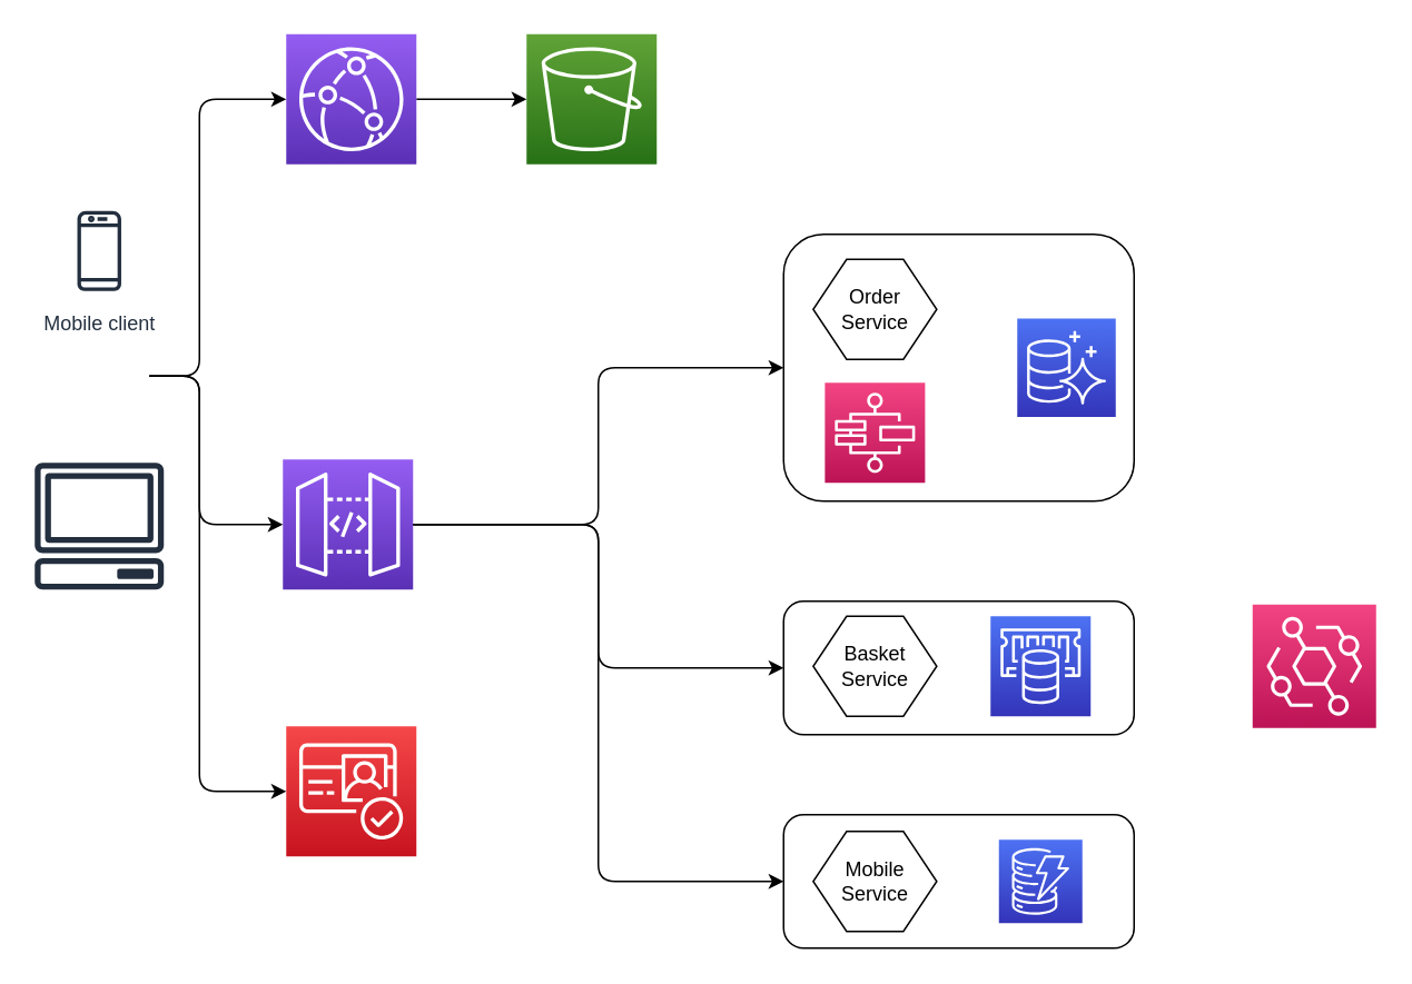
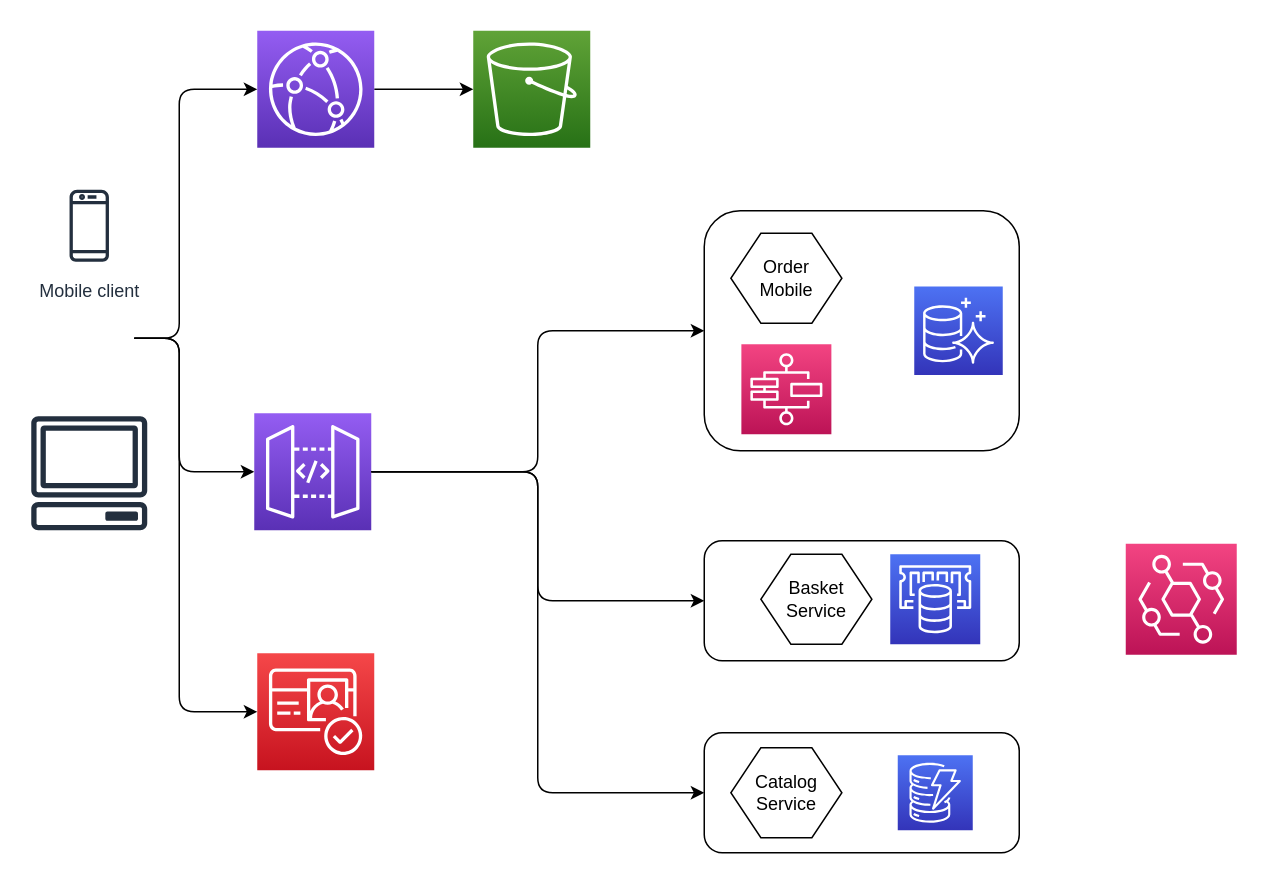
  <mxCell id="0" />
  <mxCell id="1" parent="0" />
  <mxCell id="2" value="" style="outlineConnect=0;fontColor=#232F3E;gradientColor=#60A337;gradientDirection=north;fillColor=#277116;strokeColor=#ffffff;dashed=0;verticalLabelPosition=bottom;verticalAlign=top;align=center;html=1;fontSize=12;fontStyle=0;aspect=fixed;shape=mxgraph.aws4.resourceIcon;resIcon=mxgraph.aws4.s3;" parent="1" vertex="1"><mxGeometry x="315" y="20" width="78" height="78" as="geometry" /></mxCell>
  <mxCell id="3" value="" style="edgeStyle=orthogonalEdgeStyle;rounded=0;orthogonalLoop=1;jettySize=auto;html=1;" parent="1" source="4" target="2" edge="1"><mxGeometry relative="1" as="geometry" /></mxCell>
  <mxCell id="4" value="" style="outlineConnect=0;fontColor=#232F3E;gradientColor=#945DF2;gradientDirection=north;fillColor=#5A30B5;strokeColor=#ffffff;dashed=0;verticalLabelPosition=bottom;verticalAlign=top;align=center;html=1;fontSize=12;fontStyle=0;aspect=fixed;shape=mxgraph.aws4.resourceIcon;resIcon=mxgraph.aws4.cloudfront;" parent="1" vertex="1"><mxGeometry x="171" y="20" width="78" height="78" as="geometry" /></mxCell>
  <mxCell id="5" value="" style="edgeStyle=orthogonalEdgeStyle;orthogonalLoop=1;jettySize=auto;html=1;rounded=1;" parent="1" source="6" target="16" edge="1"><mxGeometry relative="1" as="geometry"><mxPoint x="327" y="314" as="targetPoint" /></mxGeometry></mxCell>
  <mxCell id="6" value="" style="outlineConnect=0;fontColor=#232F3E;gradientColor=#945DF2;gradientDirection=north;fillColor=#5A30B5;strokeColor=#ffffff;dashed=0;verticalLabelPosition=bottom;verticalAlign=top;align=center;html=1;fontSize=12;fontStyle=0;aspect=fixed;shape=mxgraph.aws4.resourceIcon;resIcon=mxgraph.aws4.api_gateway;" parent="1" vertex="1"><mxGeometry x="169" y="275" width="78" height="78" as="geometry" /></mxCell>
  <mxCell id="7" value="" style="outlineConnect=0;fontColor=#232F3E;gradientColor=#F54749;gradientDirection=north;fillColor=#C7131F;strokeColor=#ffffff;dashed=0;verticalLabelPosition=bottom;verticalAlign=top;align=center;html=1;fontSize=12;fontStyle=0;aspect=fixed;shape=mxgraph.aws4.resourceIcon;resIcon=mxgraph.aws4.cognito;" parent="1" vertex="1"><mxGeometry x="171" y="435" width="78" height="78" as="geometry" /></mxCell>
  <mxCell id="8" value="" style="edgeStyle=orthogonalEdgeStyle;rounded=1;orthogonalLoop=1;jettySize=auto;html=1;" parent="1" target="6" edge="1"><mxGeometry relative="1" as="geometry"><mxPoint x="89" y="225" as="sourcePoint" /><Array as="points"><mxPoint x="119" y="225" /><mxPoint x="119" y="314" /></Array></mxGeometry></mxCell>
  <mxCell id="9" value="Mobile client" style="outlineConnect=0;fontColor=#232F3E;gradientColor=none;strokeColor=#232F3E;fillColor=#ffffff;dashed=0;verticalLabelPosition=bottom;verticalAlign=top;align=center;html=1;fontSize=12;fontStyle=0;aspect=fixed;shape=mxgraph.aws4.resourceIcon;resIcon=mxgraph.aws4.mobile_client;" parent="1" vertex="1"><mxGeometry x="29" y="120" width="60" height="60" as="geometry" /></mxCell>
  <mxCell id="10" value="" style="outlineConnect=0;fontColor=#232F3E;gradientColor=none;fillColor=#232F3E;strokeColor=none;dashed=0;verticalLabelPosition=bottom;verticalAlign=top;align=center;html=1;fontSize=12;fontStyle=0;aspect=fixed;pointerEvents=1;shape=mxgraph.aws4.client;" parent="1" vertex="1"><mxGeometry x="20" y="277" width="78" height="76" as="geometry" /></mxCell>
  <mxCell id="11" value="" style="edgeStyle=orthogonalEdgeStyle;rounded=1;orthogonalLoop=1;jettySize=auto;html=1;" parent="1" target="4" edge="1"><mxGeometry relative="1" as="geometry"><mxPoint x="89" y="225" as="sourcePoint" /><mxPoint x="169" y="89" as="targetPoint" /><Array as="points"><mxPoint x="119" y="225" /><mxPoint x="119" y="59" /></Array></mxGeometry></mxCell>
  <mxCell id="12" value="" style="edgeStyle=orthogonalEdgeStyle;rounded=1;orthogonalLoop=1;jettySize=auto;html=1;" parent="1" target="7" edge="1"><mxGeometry relative="1" as="geometry"><mxPoint x="89" y="225" as="sourcePoint" /><mxPoint x="179" y="324" as="targetPoint" /><Array as="points"><mxPoint x="119" y="225" /><mxPoint x="119" y="474" /></Array></mxGeometry></mxCell>
  <mxCell id="13" value="" style="rounded=1;whiteSpace=wrap;html=1;" parent="1" vertex="1"><mxGeometry x="469" y="488" width="210" height="80" as="geometry" /></mxCell>
- <mxCell id="14" value="Mobile&lt;br&gt;Service" style="shape=hexagon;perimeter=hexagonPerimeter2;whiteSpace=wrap;html=1;fixedSize=1;" parent="1" vertex="1"><mxGeometry x="486.75" y="498" width="74" height="60" as="geometry" /></mxCell>
+ <mxCell id="14" value="Catalog&lt;br&gt;Service" style="shape=hexagon;perimeter=hexagonPerimeter2;whiteSpace=wrap;html=1;fixedSize=1;" parent="1" vertex="1"><mxGeometry x="486.75" y="498" width="74" height="60" as="geometry" /></mxCell>
  <mxCell id="15" value="" style="outlineConnect=0;fontColor=#232F3E;gradientColor=#4D72F3;gradientDirection=north;fillColor=#3334B9;strokeColor=#ffffff;dashed=0;verticalLabelPosition=bottom;verticalAlign=top;align=center;html=1;fontSize=12;fontStyle=0;aspect=fixed;shape=mxgraph.aws4.resourceIcon;resIcon=mxgraph.aws4.dynamodb;" parent="1" vertex="1"><mxGeometry x="598" y="503" width="50" height="50" as="geometry" /></mxCell>
  <mxCell id="16" value="" style="rounded=1;whiteSpace=wrap;html=1;" parent="1" vertex="1"><mxGeometry x="469" y="140" width="210" height="160" as="geometry" /></mxCell>
- <mxCell id="17" value="Order&lt;br&gt;Service" style="shape=hexagon;perimeter=hexagonPerimeter2;whiteSpace=wrap;html=1;fixedSize=1;" parent="1" vertex="1"><mxGeometry x="486.75" y="155" width="74" height="60" as="geometry" /></mxCell>
+ <mxCell id="17" value="Order&lt;br&gt;Mobile" style="shape=hexagon;perimeter=hexagonPerimeter2;whiteSpace=wrap;html=1;fixedSize=1;" parent="1" vertex="1"><mxGeometry x="486.75" y="155" width="74" height="60" as="geometry" /></mxCell>
  <mxCell id="18" value="" style="outlineConnect=0;fontColor=#232F3E;gradientColor=#F34482;gradientDirection=north;fillColor=#BC1356;strokeColor=#ffffff;dashed=0;verticalLabelPosition=bottom;verticalAlign=top;align=center;html=1;fontSize=12;fontStyle=0;aspect=fixed;shape=mxgraph.aws4.resourceIcon;resIcon=mxgraph.aws4.step_functions;" parent="1" vertex="1"><mxGeometry x="493.75" y="229" width="60" height="60" as="geometry" /></mxCell>
  <mxCell id="19" value="" style="outlineConnect=0;fontColor=#232F3E;gradientColor=#4D72F3;gradientDirection=north;fillColor=#3334B9;strokeColor=#ffffff;dashed=0;verticalLabelPosition=bottom;verticalAlign=top;align=center;html=1;fontSize=12;fontStyle=0;aspect=fixed;shape=mxgraph.aws4.resourceIcon;resIcon=mxgraph.aws4.aurora;" parent="1" vertex="1"><mxGeometry x="609" y="190.5" width="59" height="59" as="geometry" /></mxCell>
  <mxCell id="20" value="" style="rounded=1;whiteSpace=wrap;html=1;" parent="1" vertex="1"><mxGeometry x="469" y="360" width="210" height="80" as="geometry" /></mxCell>
- <mxCell id="21" value="Basket&lt;br&gt;Service" style="shape=hexagon;perimeter=hexagonPerimeter2;whiteSpace=wrap;html=1;fixedSize=1;" parent="1" vertex="1"><mxGeometry x="486.75" y="369" width="74" height="60" as="geometry" /></mxCell>
+ <mxCell id="21" value="Basket&lt;br&gt;Service" style="shape=hexagon;perimeter=hexagonPerimeter2;whiteSpace=wrap;html=1;fixedSize=1;" parent="1" vertex="1"><mxGeometry x="506.75" y="369" width="74" height="60" as="geometry" /></mxCell>
  <mxCell id="22" value="" style="outlineConnect=0;fontColor=#232F3E;gradientColor=#4D72F3;gradientDirection=north;fillColor=#3334B9;strokeColor=#ffffff;dashed=0;verticalLabelPosition=bottom;verticalAlign=top;align=center;html=1;fontSize=12;fontStyle=0;aspect=fixed;shape=mxgraph.aws4.resourceIcon;resIcon=mxgraph.aws4.elasticache;" parent="1" vertex="1"><mxGeometry x="593" y="369" width="60" height="60" as="geometry" /></mxCell>
  <mxCell id="23" value="" style="outlineConnect=0;fontColor=#232F3E;gradientColor=#F34482;gradientDirection=north;fillColor=#BC1356;strokeColor=#ffffff;dashed=0;verticalLabelPosition=bottom;verticalAlign=top;align=center;html=1;fontSize=12;fontStyle=0;aspect=fixed;shape=mxgraph.aws4.resourceIcon;resIcon=mxgraph.aws4.eventbridge;" parent="1" vertex="1"><mxGeometry x="750" y="362" width="74" height="74" as="geometry" /></mxCell>
  <mxCell id="24" value="" style="edgeStyle=orthogonalEdgeStyle;orthogonalLoop=1;jettySize=auto;html=1;rounded=1;entryX=0;entryY=0.5;entryDx=0;entryDy=0;" parent="1" source="6" target="20" edge="1"><mxGeometry relative="1" as="geometry"><mxPoint x="257" y="324" as="sourcePoint" /><mxPoint x="479" y="230" as="targetPoint" /></mxGeometry></mxCell>
  <mxCell id="25" value="" style="edgeStyle=orthogonalEdgeStyle;orthogonalLoop=1;jettySize=auto;html=1;rounded=1;entryX=0;entryY=0.5;entryDx=0;entryDy=0;" parent="1" source="6" target="13" edge="1"><mxGeometry relative="1" as="geometry"><mxPoint x="257" y="324" as="sourcePoint" /><mxPoint x="479" y="410" as="targetPoint" /></mxGeometry></mxCell>
